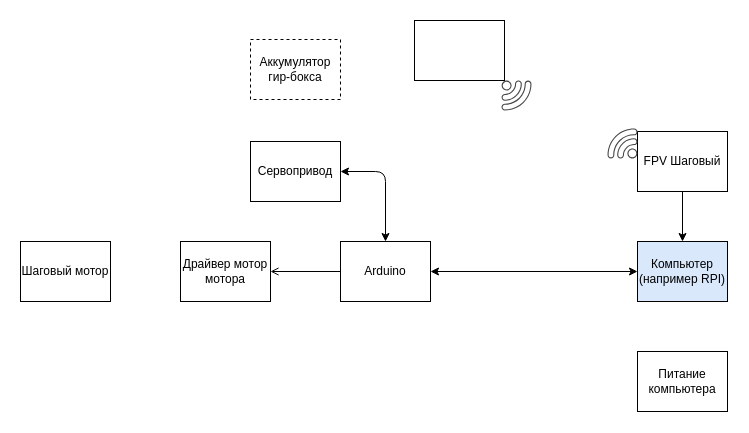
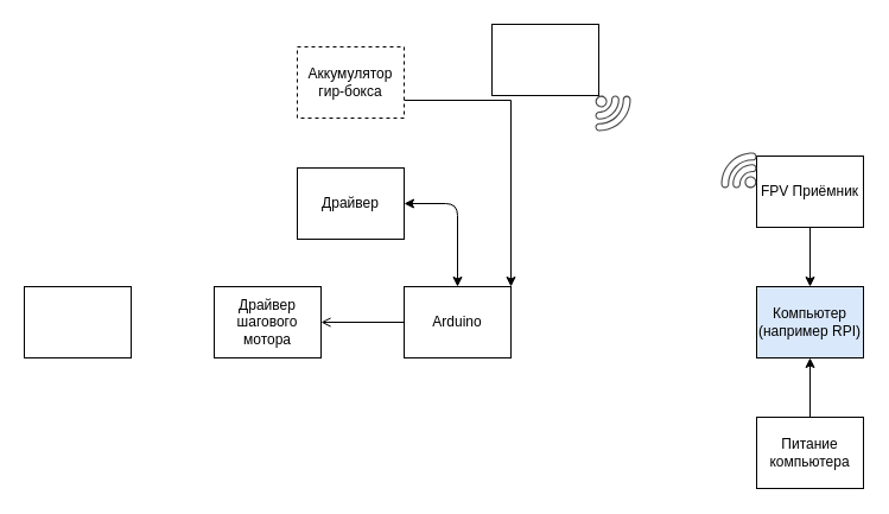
  <mxCell id="0" />
  <mxCell id="1" parent="0" />
  <mxCell id="2" value="" style="rounded=0;whiteSpace=wrap;html=1;" parent="1" vertex="1"><mxGeometry x="250" y="141" width="90" height="60" as="geometry" /></mxCell>
- <mxCell id="3" value="Сервопривод" style="text;html=1;strokeColor=none;fillColor=none;align=center;verticalAlign=middle;whiteSpace=wrap;rounded=0;" parent="1" vertex="1"><mxGeometry x="250" y="141" width="90" height="60" as="geometry" /></mxCell>
+ <mxCell id="3" value="Драйвер" style="text;html=1;strokeColor=none;fillColor=none;align=center;verticalAlign=middle;whiteSpace=wrap;rounded=0;" parent="1" vertex="1"><mxGeometry x="250" y="141" width="90" height="60" as="geometry" /></mxCell>
  <mxCell id="4" value="" style="rounded=0;whiteSpace=wrap;html=1;" parent="1" vertex="1"><mxGeometry x="340" y="241" width="90" height="60" as="geometry" /></mxCell>
  <mxCell id="5" value="Arduino" style="text;html=1;strokeColor=none;fillColor=none;align=center;verticalAlign=middle;whiteSpace=wrap;rounded=0;" parent="1" vertex="1"><mxGeometry x="340" y="241" width="90" height="60" as="geometry" /></mxCell>
  <mxCell id="6" value="" style="rounded=0;whiteSpace=wrap;html=1;" parent="1" vertex="1"><mxGeometry x="180" y="241" width="90" height="60" as="geometry" /></mxCell>
- <mxCell id="7" value="Драйвер мотор мотора" style="text;html=1;strokeColor=none;fillColor=none;align=center;verticalAlign=middle;whiteSpace=wrap;rounded=0;" parent="1" vertex="1"><mxGeometry x="180" y="241" width="90" height="60" as="geometry" /></mxCell>
+ <mxCell id="7" value="Драйвер шагового мотора" style="text;html=1;strokeColor=none;fillColor=none;align=center;verticalAlign=middle;whiteSpace=wrap;rounded=0;" parent="1" vertex="1"><mxGeometry x="180" y="241" width="90" height="60" as="geometry" /></mxCell>
  <mxCell id="8" value="" style="endArrow=classic;startArrow=classic;html=1;exitX=1;exitY=0.5;exitDx=0;exitDy=0;entryX=0.5;entryY=0;entryDx=0;entryDy=0;" parent="1" target="5" edge="1"><mxGeometry width="50" height="50" relative="1" as="geometry"><mxPoint x="340" y="171" as="sourcePoint" /><mxPoint x="180" y="321" as="targetPoint" /><Array as="points"><mxPoint x="385" y="171" /></Array></mxGeometry></mxCell>
  <mxCell id="9" value="" style="rounded=0;whiteSpace=wrap;html=1;" parent="1" vertex="1"><mxGeometry x="20" y="241" width="90" height="60" as="geometry" /></mxCell>
- <mxCell id="10" value="Шаговый мотор" style="text;html=1;strokeColor=none;fillColor=none;align=center;verticalAlign=middle;whiteSpace=wrap;rounded=0;" parent="1" vertex="1"><mxGeometry x="20" y="241" width="90" height="60" as="geometry" /></mxCell>
  <mxCell id="11" value="" style="rounded=0;whiteSpace=wrap;html=1;" vertex="1" parent="1"><mxGeometry x="414" y="20" width="90" height="60" as="geometry" /></mxCell>
+ <mxCell id="12" style="edgeStyle=orthogonalEdgeStyle;rounded=0;orthogonalLoop=1;jettySize=auto;html=1;entryX=1;entryY=0;entryDx=0;entryDy=0;" edge="1" parent="1" source="13" target="5"><mxGeometry relative="1" as="geometry"><Array as="points"><mxPoint x="430" y="84" /></Array></mxGeometry></mxCell>
  <mxCell id="13" value="Аккумулятор гир-бокса" style="rounded=0;whiteSpace=wrap;html=1;dashed=1;" vertex="1" parent="1"><mxGeometry x="250" y="39" width="90" height="60" as="geometry" /></mxCell>
- <mxCell id="14" value="" style="endArrow=classic;startArrow=classic;html=1;exitX=1;exitY=0.5;exitDx=0;exitDy=0;" edge="1" parent="1" source="5" target="15"><mxGeometry width="50" height="50" relative="1" as="geometry"><mxPoint x="260" y="281" as="sourcePoint" /><mxPoint x="490" y="271" as="targetPoint" /></mxGeometry></mxCell>
  <mxCell id="15" value="Компьютер (например RPI)" style="rounded=0;whiteSpace=wrap;html=1;fillColor=#dae8fc;" vertex="1" parent="1"><mxGeometry x="637" y="241" width="90" height="60" as="geometry" /></mxCell>
  <mxCell id="16" value="" style="rounded=0;whiteSpace=wrap;html=1;" vertex="1" parent="1"><mxGeometry x="637" y="351" width="90" height="60" as="geometry" /></mxCell>
+ <mxCell id="17" style="edgeStyle=orthogonalEdgeStyle;rounded=0;orthogonalLoop=1;jettySize=auto;html=1;" edge="1" parent="1" source="18" target="15"><mxGeometry relative="1" as="geometry" /></mxCell>
  <mxCell id="18" value="Питание компьютера" style="text;html=1;strokeColor=none;fillColor=none;align=center;verticalAlign=middle;whiteSpace=wrap;rounded=0;" vertex="1" parent="1"><mxGeometry x="637" y="351" width="90" height="60" as="geometry" /></mxCell>
  <mxCell id="19" value="" style="rounded=0;whiteSpace=wrap;html=1;" vertex="1" parent="1"><mxGeometry x="637" y="131" width="90" height="60" as="geometry" /></mxCell>
  <mxCell id="20" value="" style="pointerEvents=1;shadow=0;dashed=0;html=1;strokeColor=none;fillColor=#434445;aspect=fixed;labelPosition=center;verticalLabelPosition=bottom;verticalAlign=top;align=center;outlineConnect=0;shape=mxgraph.vvd.wi_fi;direction=south;" vertex="1" parent="1"><mxGeometry x="501" y="80" width="30" height="30" as="geometry" /></mxCell>
  <mxCell id="21" value="" style="pointerEvents=1;shadow=0;dashed=0;html=1;strokeColor=none;fillColor=#434445;aspect=fixed;labelPosition=center;verticalLabelPosition=bottom;verticalAlign=top;align=center;outlineConnect=0;shape=mxgraph.vvd.wi_fi;direction=north;" vertex="1" parent="1"><mxGeometry x="607" y="128" width="30" height="30" as="geometry" /></mxCell>
  <mxCell id="22" style="edgeStyle=orthogonalEdgeStyle;rounded=0;orthogonalLoop=1;jettySize=auto;html=1;" edge="1" parent="1" source="23" target="15"><mxGeometry relative="1" as="geometry" /></mxCell>
- <mxCell id="23" value="FPV Шаговый" style="text;html=1;strokeColor=none;fillColor=none;align=center;verticalAlign=middle;whiteSpace=wrap;rounded=0;" vertex="1" parent="1"><mxGeometry x="637" y="131" width="90" height="60" as="geometry" /></mxCell>
+ <mxCell id="23" value="FPV Приёмник" style="text;html=1;strokeColor=none;fillColor=none;align=center;verticalAlign=middle;whiteSpace=wrap;rounded=0;" vertex="1" parent="1"><mxGeometry x="637" y="131" width="90" height="60" as="geometry" /></mxCell>
  <mxCell id="24" value="" style="endArrow=open;html=1;exitX=0;exitY=0.5;exitDx=0;exitDy=0;entryX=1;entryY=0.5;entryDx=0;entryDy=0;" edge="1" parent="1" source="5" target="7"><mxGeometry width="50" height="50" relative="1" as="geometry"><mxPoint x="464" y="326" as="sourcePoint" /><mxPoint x="514" y="276" as="targetPoint" /></mxGeometry></mxCell>
